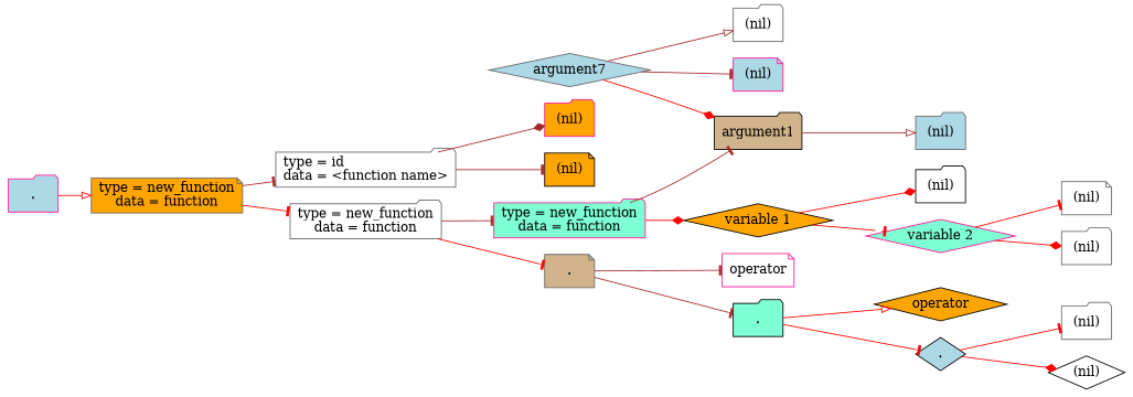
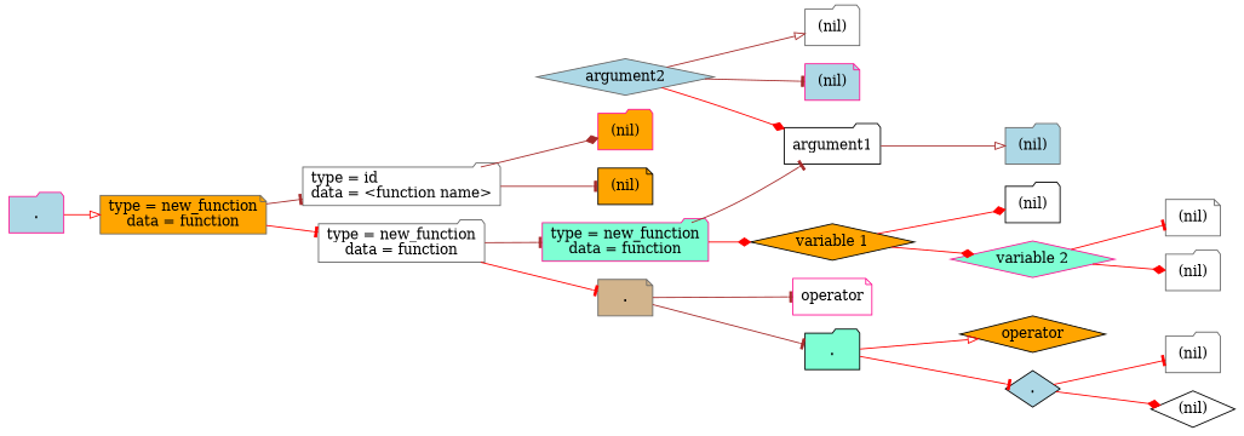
  digraph {
    rankdir=LR
    node [color=gray40 fillcolor=white shape=folder style=filled]
    edge [arrowhead=tee color=red]
    n1 [label="type = id\ldata = <function name>"]
    n2 [color=deeppink fillcolor=orange label="(nil)"]
    n3 [color=black fillcolor=orange label="(nil)" shape=note]
    n4 [fillcolor=orange label="type = new_function\ldata = function" shape=note]
    n5 [label="type = new_function\ldata = function"]
    n6 [color=deeppink fillcolor=aquamarine label="type = new_function\ldata = function"]
    n7 [fillcolor=tan label="." shape=note]
-   n8 [color=black fillcolor=tan label=argument1]
+   n8 [color=black label=argument1]
    n9 [color=black fillcolor=orange label="variable 1" shape=diamond]
    n10 [color=deeppink label=operator shape=note]
    n11 [color=black fillcolor=aquamarine label="."]
    n12 [fillcolor=lightblue label="(nil)"]
    n13 [color=black label="(nil)"]
    n14 [color=deeppink fillcolor=aquamarine label="variable 2" shape=diamond]
-   n15 [fillcolor=lightblue label=argument7 shape=diamond]
+   n15 [fillcolor=lightblue label=argument2 shape=diamond]
    n16 [label="(nil)"]
    n17 [color=deeppink fillcolor=lightblue label="(nil)" shape=note]
    n18 [label="(nil)" shape=note]
    n19 [label="(nil)"]
    n20 [color=black fillcolor=orange label=operator shape=diamond]
    n21 [color=black fillcolor=lightblue label="." shape=diamond]
    n22 [color=deeppink fillcolor=lightblue label="."]
    n23 [label="(nil)"]
    n24 [color=black label="(nil)" shape=diamond]
    n1 -> n2 [arrowhead=diamond color=brown]
    n1 -> n3 [color=brown]
    n4 -> n1 [color=brown]
    n4 -> n5
    n5 -> n6 [color=brown]
    n5 -> n7
    n6 -> n8 [color=brown]
    n6 -> n9 [arrowhead=diamond]
    n7 -> n10 [color=brown]
    n7 -> n11 [color=brown]
    n8 -> n12 [arrowhead=onormal color=brown]
    n9 -> n13 [arrowhead=diamond]
-   n9 -> n14
+   n9 -> n14 [arrowhead=diamond]
    n11 -> n20 [arrowhead=onormal]
    n11 -> n21
    n14 -> n18
    n14 -> n19 [arrowhead=diamond]
    n15 -> n8 [arrowhead=diamond]
    n15 -> n16 [arrowhead=onormal color=brown]
    n15 -> n17 [color=brown]
    n21 -> n23
    n21 -> n24 [arrowhead=diamond]
    n22 -> n4 [arrowhead=onormal]
  }
